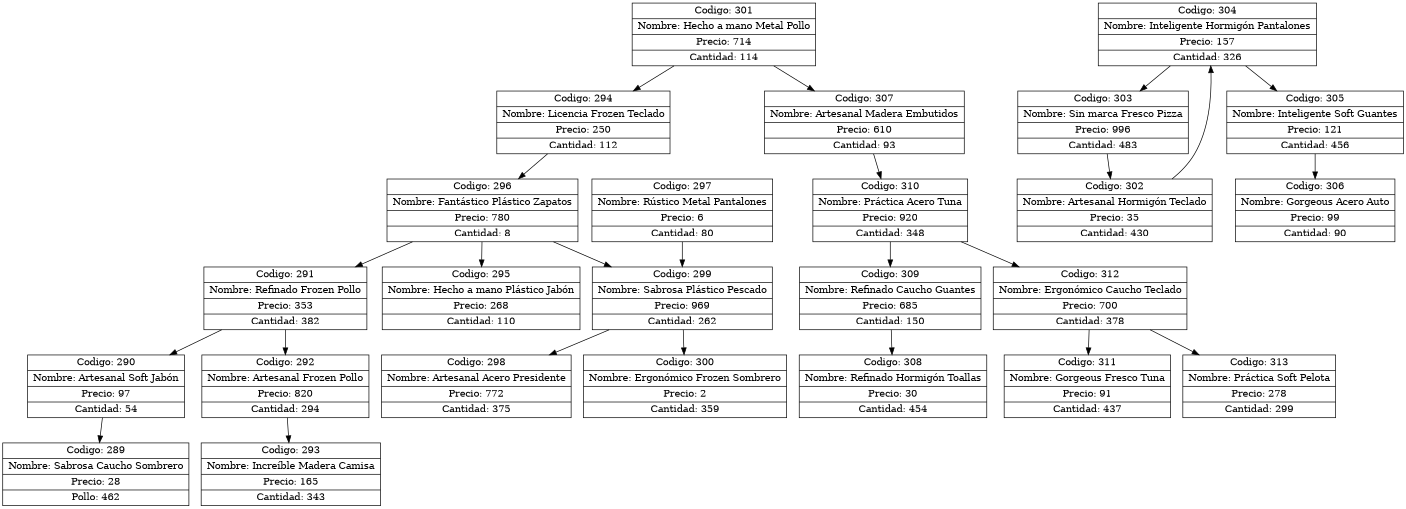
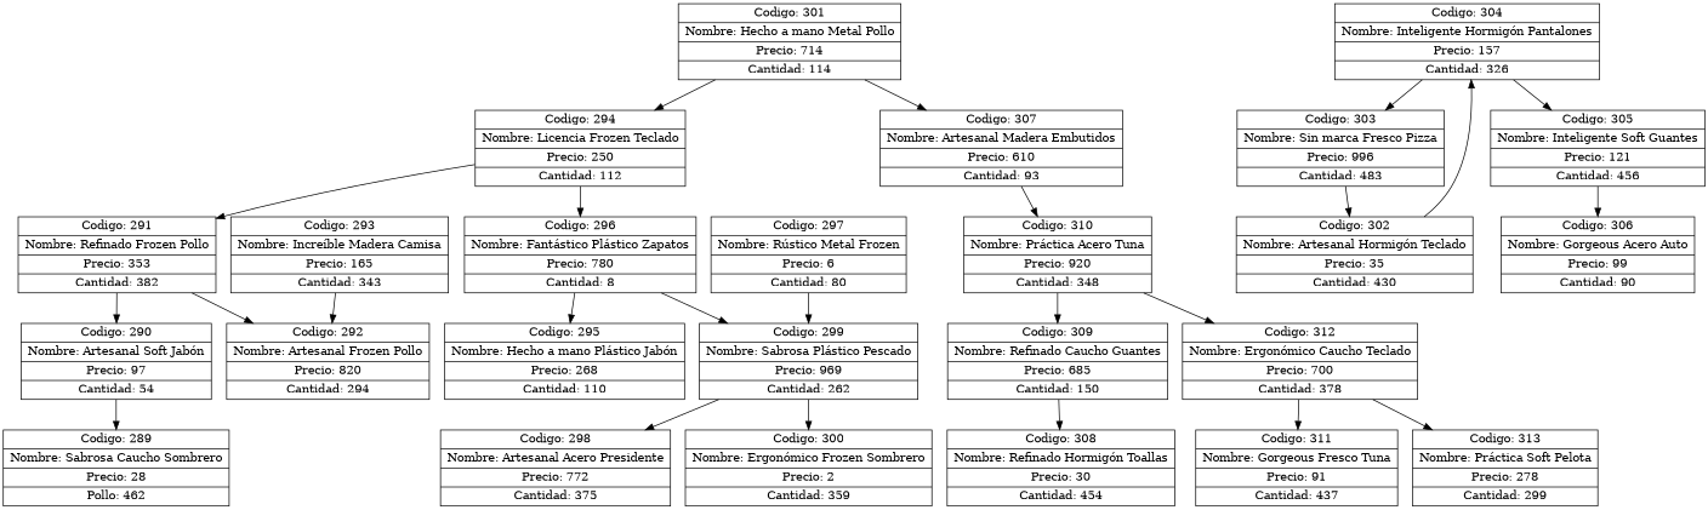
  digraph {
    node [shape=record]
    n1 [label="{ Codigo: 301 | Nombre: Hecho a mano Metal Pollo | Precio: 714 | Cantidad: 114}"]
    n2 [label="{ Codigo: 294 | Nombre: Licencia Frozen Teclado | Precio: 250 | Cantidad: 112}"]
    n3 [label="{ Codigo: 307 | Nombre: Artesanal Madera Embutidos | Precio: 610 | Cantidad: 93}"]
    n4 [label="{ Codigo: 291 | Nombre: Refinado Frozen Pollo | Precio: 353 | Cantidad: 382}"]
    n5 [label="{ Codigo: 296 | Nombre: Fantástico Plástico Zapatos | Precio: 780 | Cantidad: 8}"]
    n6 [label="{ Codigo: 310 | Nombre: Práctica Acero Tuna | Precio: 920 | Cantidad: 348}"]
    n7 [label="{ Codigo: 290 | Nombre: Artesanal Soft Jabón | Precio: 97 | Cantidad: 54}"]
    n8 [label="{ Codigo: 292 | Nombre: Artesanal Frozen Pollo | Precio: 820 | Cantidad: 294}"]
    n9 [label="{ Codigo: 295 | Nombre: Hecho a mano Plástico Jabón | Precio: 268 | Cantidad: 110}"]
    n10 [label="{ Codigo: 299 | Nombre: Sabrosa Plástico Pescado | Precio: 969 | Cantidad: 262}"]
    n11 [label="{ Codigo: 289 | Nombre: Sabrosa Caucho Sombrero | Precio: 28 | Pollo: 462}"]
    n12 [label="{ Codigo: 293 | Nombre: Increíble Madera Camisa | Precio: 165 | Cantidad: 343}"]
-   n13 [label="{ Codigo: 297 | Nombre: Rústico Metal Pantalones | Precio: 6 | Cantidad: 80}"]
+   n13 [label="{ Codigo: 297 | Nombre: Rústico Metal Frozen | Precio: 6 | Cantidad: 80}"]
    n14 [label="{ Codigo: 298 | Nombre: Artesanal Acero Presidente | Precio: 772 | Cantidad: 375}"]
    n15 [label="{ Codigo: 300 | Nombre: Ergonómico Frozen Sombrero | Precio: 2 | Cantidad: 359}"]
    n16 [label="{ Codigo: 304 | Nombre: Inteligente Hormigón Pantalones | Precio: 157 | Cantidad: 326}"]
    n17 [label="{ Codigo: 303 | Nombre: Sin marca Fresco Pizza | Precio: 996 | Cantidad: 483}"]
    n18 [label="{ Codigo: 305 | Nombre: Inteligente Soft Guantes | Precio: 121 | Cantidad: 456}"]
    n19 [label="{ Codigo: 309 | Nombre: Refinado Caucho Guantes | Precio: 685 | Cantidad: 150}"]
    n20 [label="{ Codigo: 312 | Nombre: Ergonómico Caucho Teclado | Precio: 700 | Cantidad: 378}"]
    n21 [label="{ Codigo: 302 | Nombre: Artesanal Hormigón Teclado | Precio: 35 | Cantidad: 430}"]
    n22 [label="{ Codigo: 306 | Nombre: Gorgeous Acero Auto | Precio: 99 | Cantidad: 90}"]
    n23 [label="{ Codigo: 308 | Nombre: Refinado Hormigón Toallas | Precio: 30 | Cantidad: 454}"]
    n24 [label="{ Codigo: 311 | Nombre: Gorgeous Fresco Tuna | Precio: 91 | Cantidad: 437}"]
    n25 [label="{ Codigo: 313 | Nombre: Práctica Soft Pelota | Precio: 278 | Cantidad: 299}"]
    n1 -> n2
    n1 -> n3
-   n5 -> n4
+   n2 -> n4
    n2 -> n5
    n3 -> n6
    n4 -> n7
    n4 -> n8
    n5 -> n9
    n5 -> n10
    n6 -> n19
    n6 -> n20
    n7 -> n11
-   n8 -> n12
+   n12 -> n8
    n10 -> n14
    n10 -> n15
    n13 -> n10
    n16 -> n17
    n16 -> n18
    n17 -> n21
    n18 -> n22
    n19 -> n23
    n20 -> n24
    n20 -> n25
    n21 -> n16
  }
